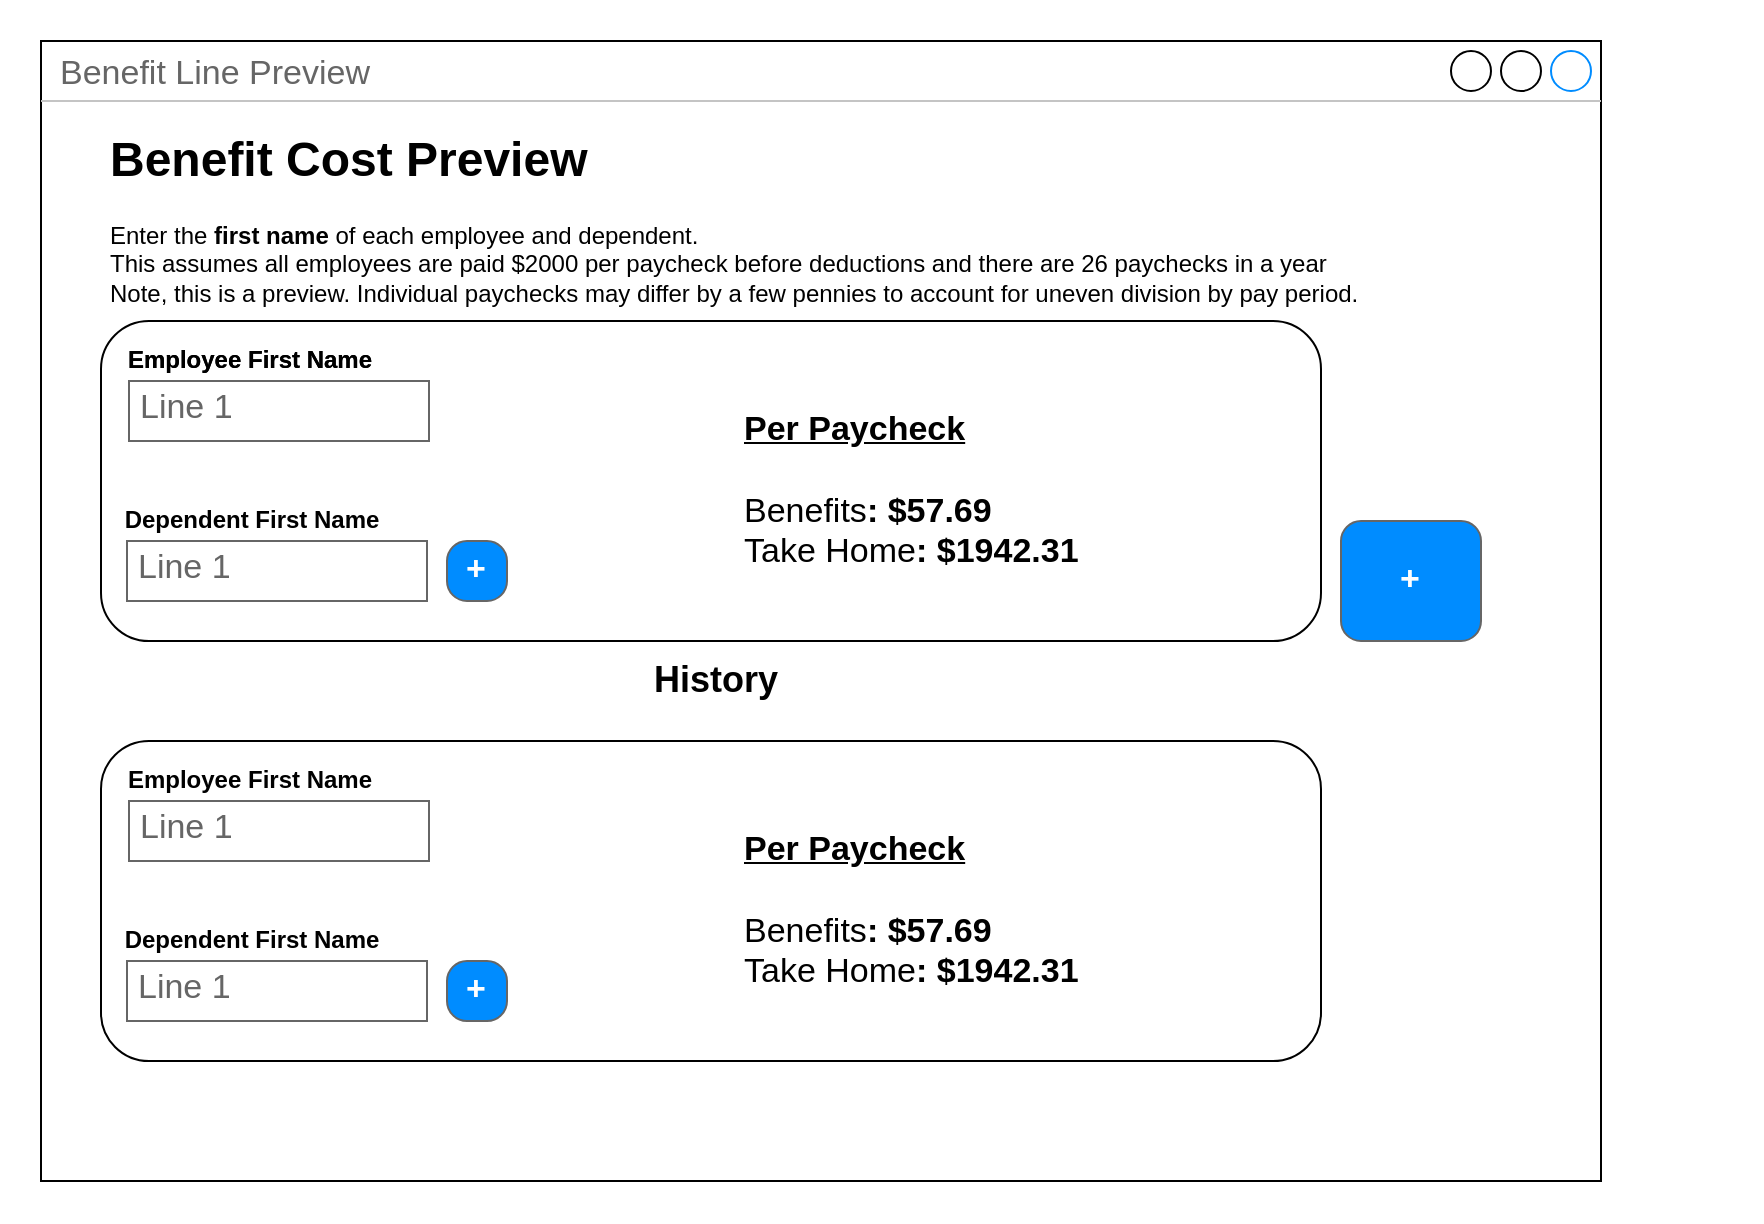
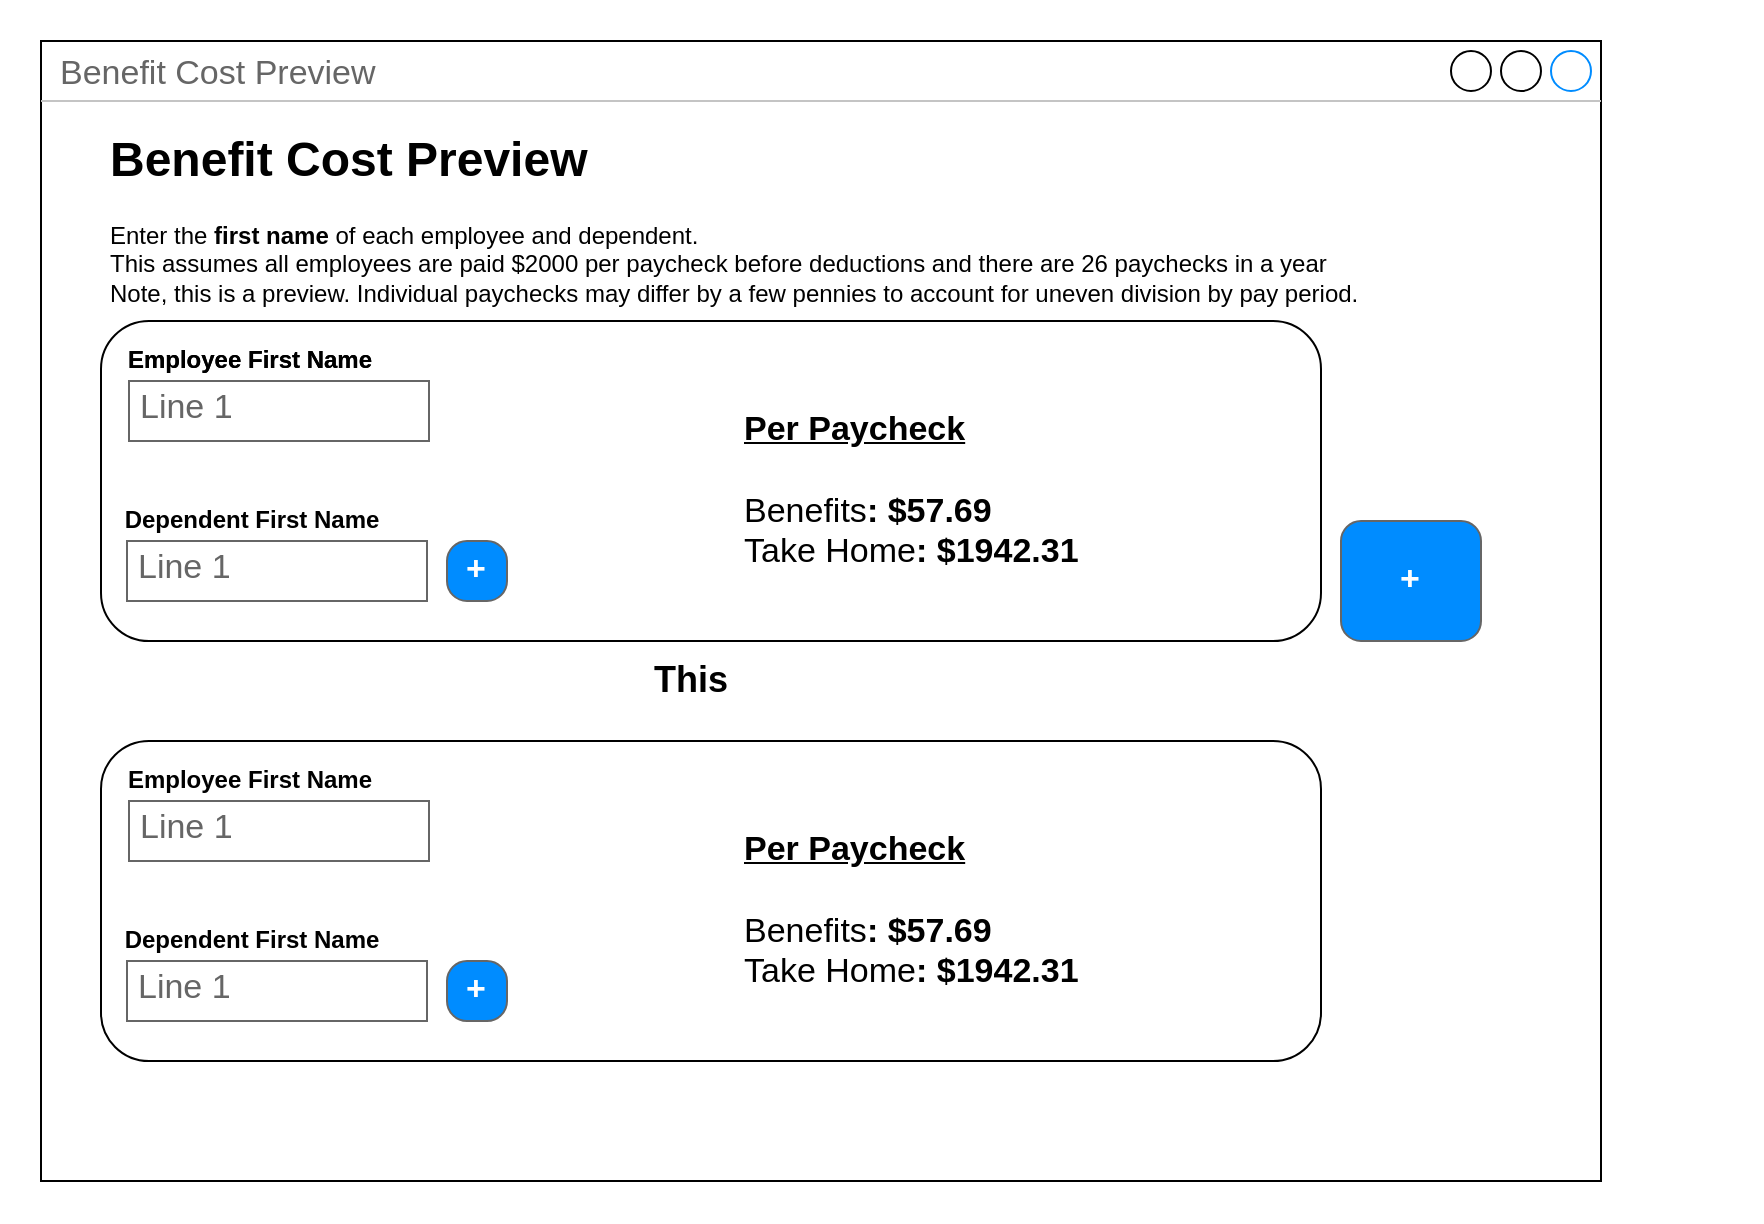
  <mxCell id="0" />
  <mxCell id="1" parent="0" />
- <mxCell id="2" value="Benefit Line Preview" style="strokeWidth=1;shadow=0;dashed=0;align=center;html=1;shape=mxgraph.mockup.containers.window;align=left;verticalAlign=top;spacingLeft=8;strokeColor2=#008cff;strokeColor3=#c4c4c4;fontColor=#666666;mainText=;fontSize=17;labelBackgroundColor=none;" parent="1" vertex="1"><mxGeometry x="20" y="20" width="780" height="570" as="geometry" /></mxCell>
+ <mxCell id="2" value="Benefit Cost Preview" style="strokeWidth=1;shadow=0;dashed=0;align=center;html=1;shape=mxgraph.mockup.containers.window;align=left;verticalAlign=top;spacingLeft=8;strokeColor2=#008cff;strokeColor3=#c4c4c4;fontColor=#666666;mainText=;fontSize=17;labelBackgroundColor=none;" parent="1" vertex="1"><mxGeometry x="20" y="20" width="780" height="570" as="geometry" /></mxCell>
  <mxCell id="3" value="&lt;h1&gt;Benefit Cost Preview&lt;/h1&gt;&lt;p&gt;Enter the&lt;b&gt;&amp;nbsp;first name&lt;/b&gt;&amp;nbsp;of each employee and dependent.&lt;br&gt;This assumes all employees are paid $2000 per paycheck before deductions and there are 26 paychecks in a year&lt;br&gt;Note, this is a preview. Individual paychecks may differ by a few pennies to account for uneven division by pay period.&lt;/p&gt;" style="text;html=1;strokeColor=none;fillColor=none;spacing=5;spacingTop=-20;whiteSpace=wrap;overflow=hidden;rounded=0;" parent="1" vertex="1"><mxGeometry x="50" y="60" width="810" height="100" as="geometry" /></mxCell>
  <mxCell id="4" value="" style="group" parent="1" vertex="1" connectable="0"><mxGeometry x="50" y="370" width="610" height="160" as="geometry" /></mxCell>
  <mxCell id="5" value="" style="rounded=1;whiteSpace=wrap;html=1;fillColor=none;" parent="4" vertex="1"><mxGeometry width="610" height="160" as="geometry" /></mxCell>
  <mxCell id="6" value="" style="group" parent="4" vertex="1" connectable="0"><mxGeometry x="10" y="10" width="154" height="50" as="geometry" /></mxCell>
  <mxCell id="7" value="Line 1" style="strokeWidth=1;shadow=0;dashed=0;align=center;html=1;shape=mxgraph.mockup.text.textBox;fontColor=#666666;align=left;fontSize=17;spacingLeft=4;spacingTop=-3;strokeColor=#666666;mainText=" parent="6" vertex="1"><mxGeometry x="4" y="20" width="150" height="30" as="geometry" /></mxCell>
  <mxCell id="8" value="&lt;b&gt;Employee First Name&lt;/b&gt;" style="text;html=1;strokeColor=none;fillColor=none;align=center;verticalAlign=middle;whiteSpace=wrap;rounded=0;" parent="6" vertex="1"><mxGeometry width="130" height="20" as="geometry" /></mxCell>
  <mxCell id="9" value="" style="group" parent="4" vertex="1" connectable="0"><mxGeometry x="10" y="90" width="193" height="50" as="geometry" /></mxCell>
  <mxCell id="10" value="+" style="strokeWidth=1;shadow=0;dashed=0;align=center;html=1;shape=mxgraph.mockup.buttons.button;strokeColor=#666666;fontColor=#ffffff;mainText=;buttonStyle=round;fontSize=17;fontStyle=1;fillColor=#008cff;whiteSpace=wrap;" parent="9" vertex="1"><mxGeometry x="163" y="20" width="30" height="30" as="geometry" /></mxCell>
  <mxCell id="11" value="Line 1" style="strokeWidth=1;shadow=0;dashed=0;align=center;html=1;shape=mxgraph.mockup.text.textBox;fontColor=#666666;align=left;fontSize=17;spacingLeft=4;spacingTop=-3;strokeColor=#666666;mainText=" parent="9" vertex="1"><mxGeometry x="3" y="20" width="150" height="30" as="geometry" /></mxCell>
  <mxCell id="12" value="&lt;b&gt;Dependent First Name&lt;/b&gt;" style="text;html=1;strokeColor=none;fillColor=none;align=center;verticalAlign=middle;whiteSpace=wrap;rounded=0;" parent="9" vertex="1"><mxGeometry x="-9" width="150" height="20" as="geometry" /></mxCell>
  <mxCell id="13" value="&lt;font style=&quot;font-size: 17px&quot;&gt;&lt;u style=&quot;font-weight: bold&quot;&gt;Per Paycheck&lt;br&gt;&lt;/u&gt;&lt;br&gt;Benefits&lt;b&gt;:&lt;/b&gt;&amp;nbsp;&lt;b&gt;$57.69&lt;/b&gt;&lt;br&gt;Take Home&lt;b&gt;:&lt;/b&gt;&amp;nbsp;&lt;b&gt;$1942.31&lt;/b&gt;&lt;br&gt;&lt;/font&gt;" style="text;html=1;strokeColor=none;fillColor=none;align=left;verticalAlign=middle;whiteSpace=wrap;rounded=0;" parent="4" vertex="1"><mxGeometry x="320" y="15" width="270" height="140" as="geometry" /></mxCell>
  <mxCell id="14" value="" style="group" parent="1" vertex="1" connectable="0"><mxGeometry x="50" y="160" width="610" height="190" as="geometry" /></mxCell>
  <mxCell id="15" value="" style="rounded=1;whiteSpace=wrap;html=1;fillColor=none;" parent="14" vertex="1"><mxGeometry width="610" height="160" as="geometry" /></mxCell>
  <mxCell id="16" value="&lt;font style=&quot;font-size: 17px&quot;&gt;&lt;u style=&quot;font-weight: bold&quot;&gt;Per Paycheck&lt;br&gt;&lt;/u&gt;&lt;br&gt;Benefits&lt;b&gt;:&lt;/b&gt;&amp;nbsp;&lt;b&gt;$57.69&lt;/b&gt;&lt;br&gt;Take Home&lt;b&gt;:&lt;/b&gt;&amp;nbsp;&lt;b&gt;$1942.31&lt;/b&gt;&lt;br&gt;&lt;/font&gt;" style="text;html=1;strokeColor=none;fillColor=none;align=left;verticalAlign=middle;whiteSpace=wrap;rounded=0;" parent="14" vertex="1"><mxGeometry x="320" y="15" width="270" height="140" as="geometry" /></mxCell>
  <mxCell id="17" value="" style="group" parent="14" vertex="1" connectable="0"><mxGeometry x="10" y="10" width="154" height="50" as="geometry" /></mxCell>
  <mxCell id="18" value="Line 1" style="strokeWidth=1;shadow=0;dashed=0;align=center;html=1;shape=mxgraph.mockup.text.textBox;fontColor=#666666;align=left;fontSize=17;spacingLeft=4;spacingTop=-3;strokeColor=#666666;mainText=" parent="17" vertex="1"><mxGeometry x="4" y="20" width="150" height="30" as="geometry" /></mxCell>
  <mxCell id="19" value="&lt;b&gt;Employee First Name&lt;/b&gt;" style="text;html=1;strokeColor=none;fillColor=none;align=center;verticalAlign=middle;whiteSpace=wrap;rounded=0;" parent="17" vertex="1"><mxGeometry width="130" height="20" as="geometry" /></mxCell>
  <mxCell id="20" value="" style="group" parent="17" vertex="1" connectable="0"><mxGeometry width="154" height="50" as="geometry" /></mxCell>
  <mxCell id="21" value="Line 1" style="strokeWidth=1;shadow=0;dashed=0;align=center;html=1;shape=mxgraph.mockup.text.textBox;fontColor=#666666;align=left;fontSize=17;spacingLeft=4;spacingTop=-3;strokeColor=#666666;mainText=" parent="20" vertex="1"><mxGeometry x="4" y="20" width="150" height="30" as="geometry" /></mxCell>
  <mxCell id="22" value="&lt;b&gt;Employee First Name&lt;/b&gt;" style="text;html=1;strokeColor=none;fillColor=none;align=center;verticalAlign=middle;whiteSpace=wrap;rounded=0;" parent="20" vertex="1"><mxGeometry width="130" height="20" as="geometry" /></mxCell>
  <mxCell id="23" value="" style="group;fontStyle=1" parent="14" vertex="1" connectable="0"><mxGeometry x="10" y="90" width="193" height="50" as="geometry" /></mxCell>
  <mxCell id="24" value="+" style="strokeWidth=1;shadow=0;dashed=0;align=center;html=1;shape=mxgraph.mockup.buttons.button;strokeColor=#666666;fontColor=#ffffff;mainText=;buttonStyle=round;fontSize=17;fontStyle=1;fillColor=#008cff;whiteSpace=wrap;" parent="23" vertex="1"><mxGeometry x="163" y="20" width="30" height="30" as="geometry" /></mxCell>
  <mxCell id="25" value="Line 1" style="strokeWidth=1;shadow=0;dashed=0;align=center;html=1;shape=mxgraph.mockup.text.textBox;fontColor=#666666;align=left;fontSize=17;spacingLeft=4;spacingTop=-3;strokeColor=#666666;mainText=" parent="23" vertex="1"><mxGeometry x="3" y="20" width="150" height="30" as="geometry" /></mxCell>
  <mxCell id="26" value="&lt;b&gt;Dependent First Name&lt;/b&gt;" style="text;html=1;strokeColor=none;fillColor=none;align=center;verticalAlign=middle;whiteSpace=wrap;rounded=0;" parent="23" vertex="1"><mxGeometry x="-9" width="150" height="20" as="geometry" /></mxCell>
- <mxCell id="27" value="History" style="text;html=1;strokeColor=none;fillColor=none;align=left;verticalAlign=middle;whiteSpace=wrap;rounded=0;fontSize=18;fontStyle=1" parent="14" vertex="1"><mxGeometry x="275" y="170" width="80" height="20" as="geometry" /></mxCell>
+ <mxCell id="27" value="This" style="text;html=1;strokeColor=none;fillColor=none;align=left;verticalAlign=middle;whiteSpace=wrap;rounded=0;fontSize=18;fontStyle=1" parent="14" vertex="1"><mxGeometry x="275" y="170" width="80" height="20" as="geometry" /></mxCell>
  <mxCell id="28" value="+" style="strokeWidth=1;shadow=0;dashed=0;align=center;html=1;shape=mxgraph.mockup.buttons.button;strokeColor=#666666;fontColor=#ffffff;mainText=;buttonStyle=round;fontSize=17;fontStyle=1;fillColor=#008cff;whiteSpace=wrap;" parent="1" vertex="1"><mxGeometry x="670" y="260" width="70" height="60" as="geometry" /></mxCell>
